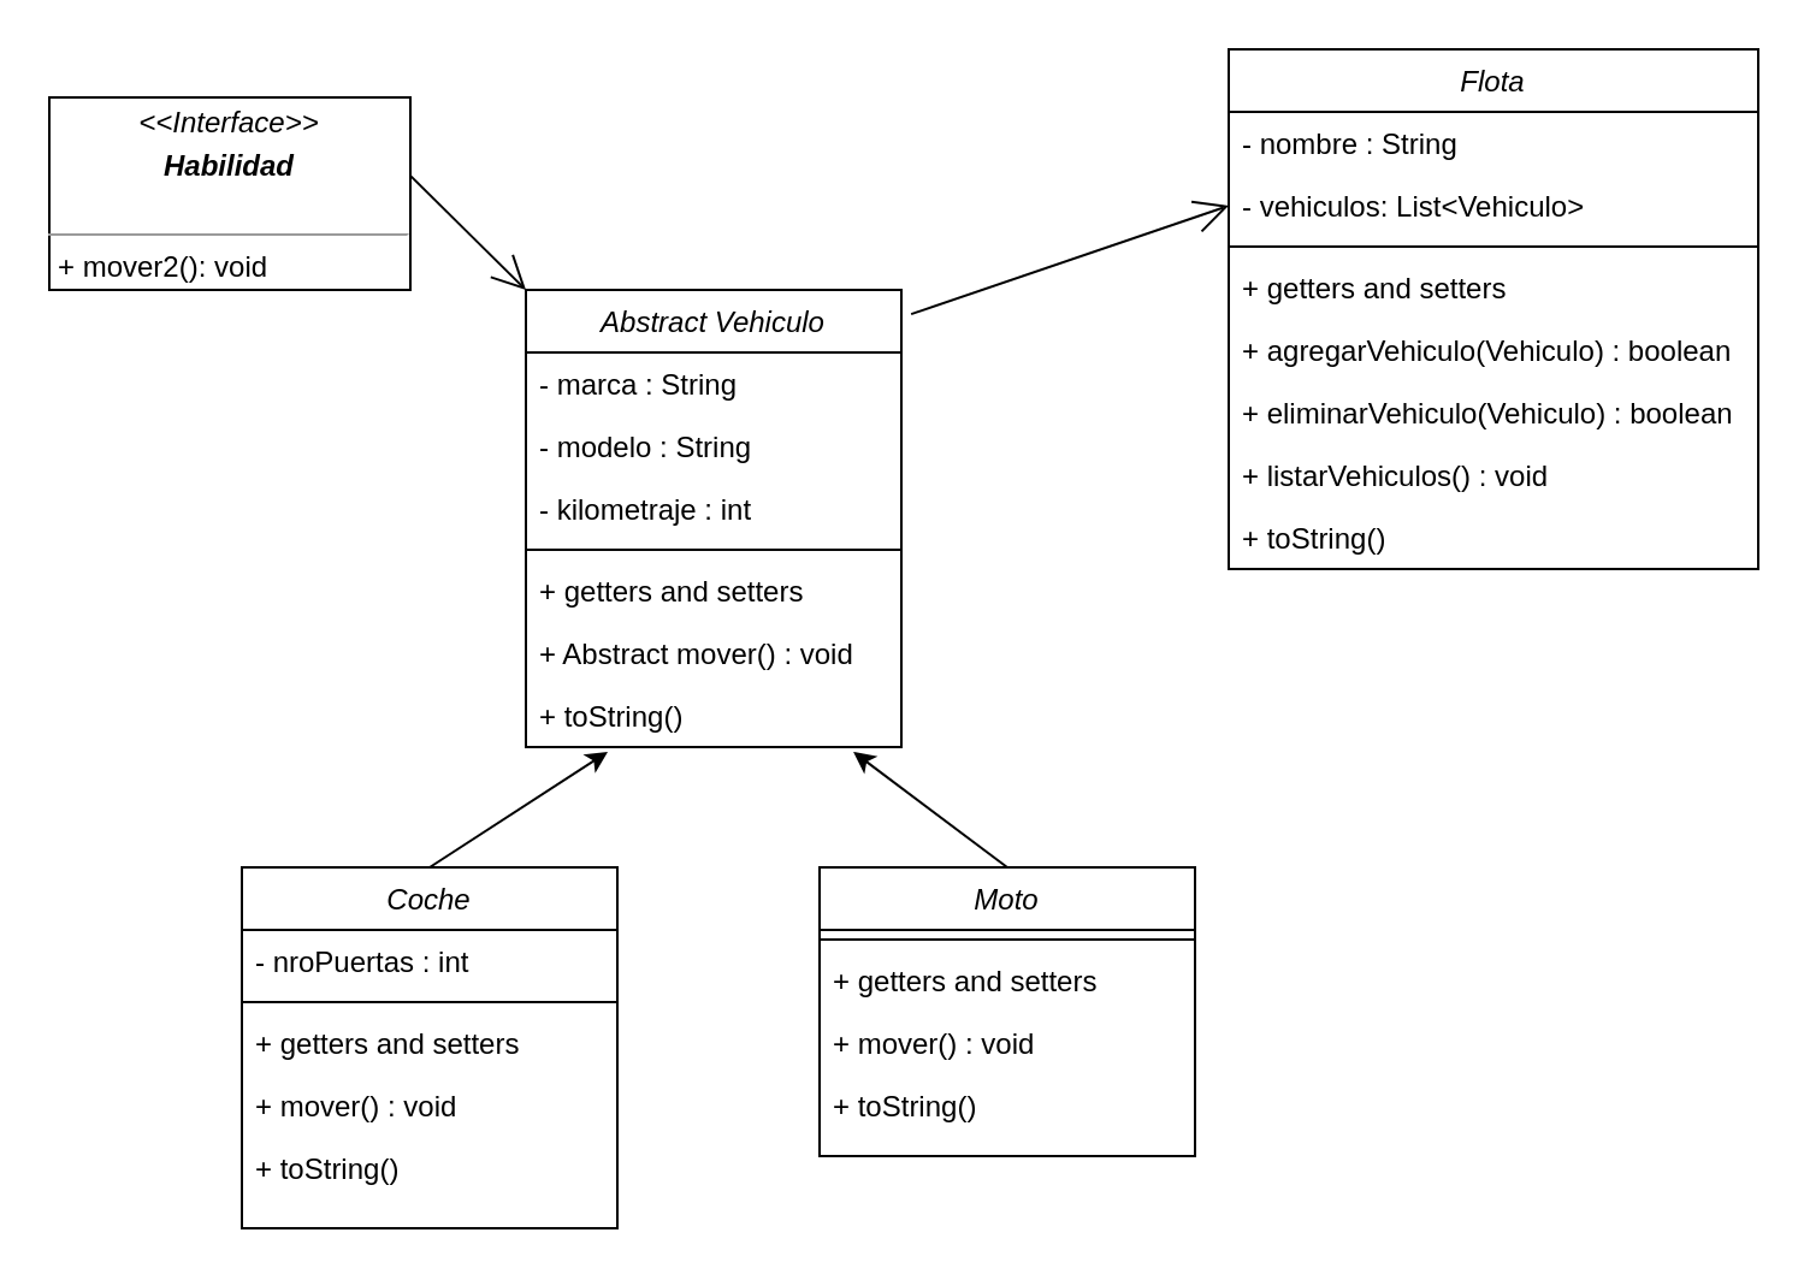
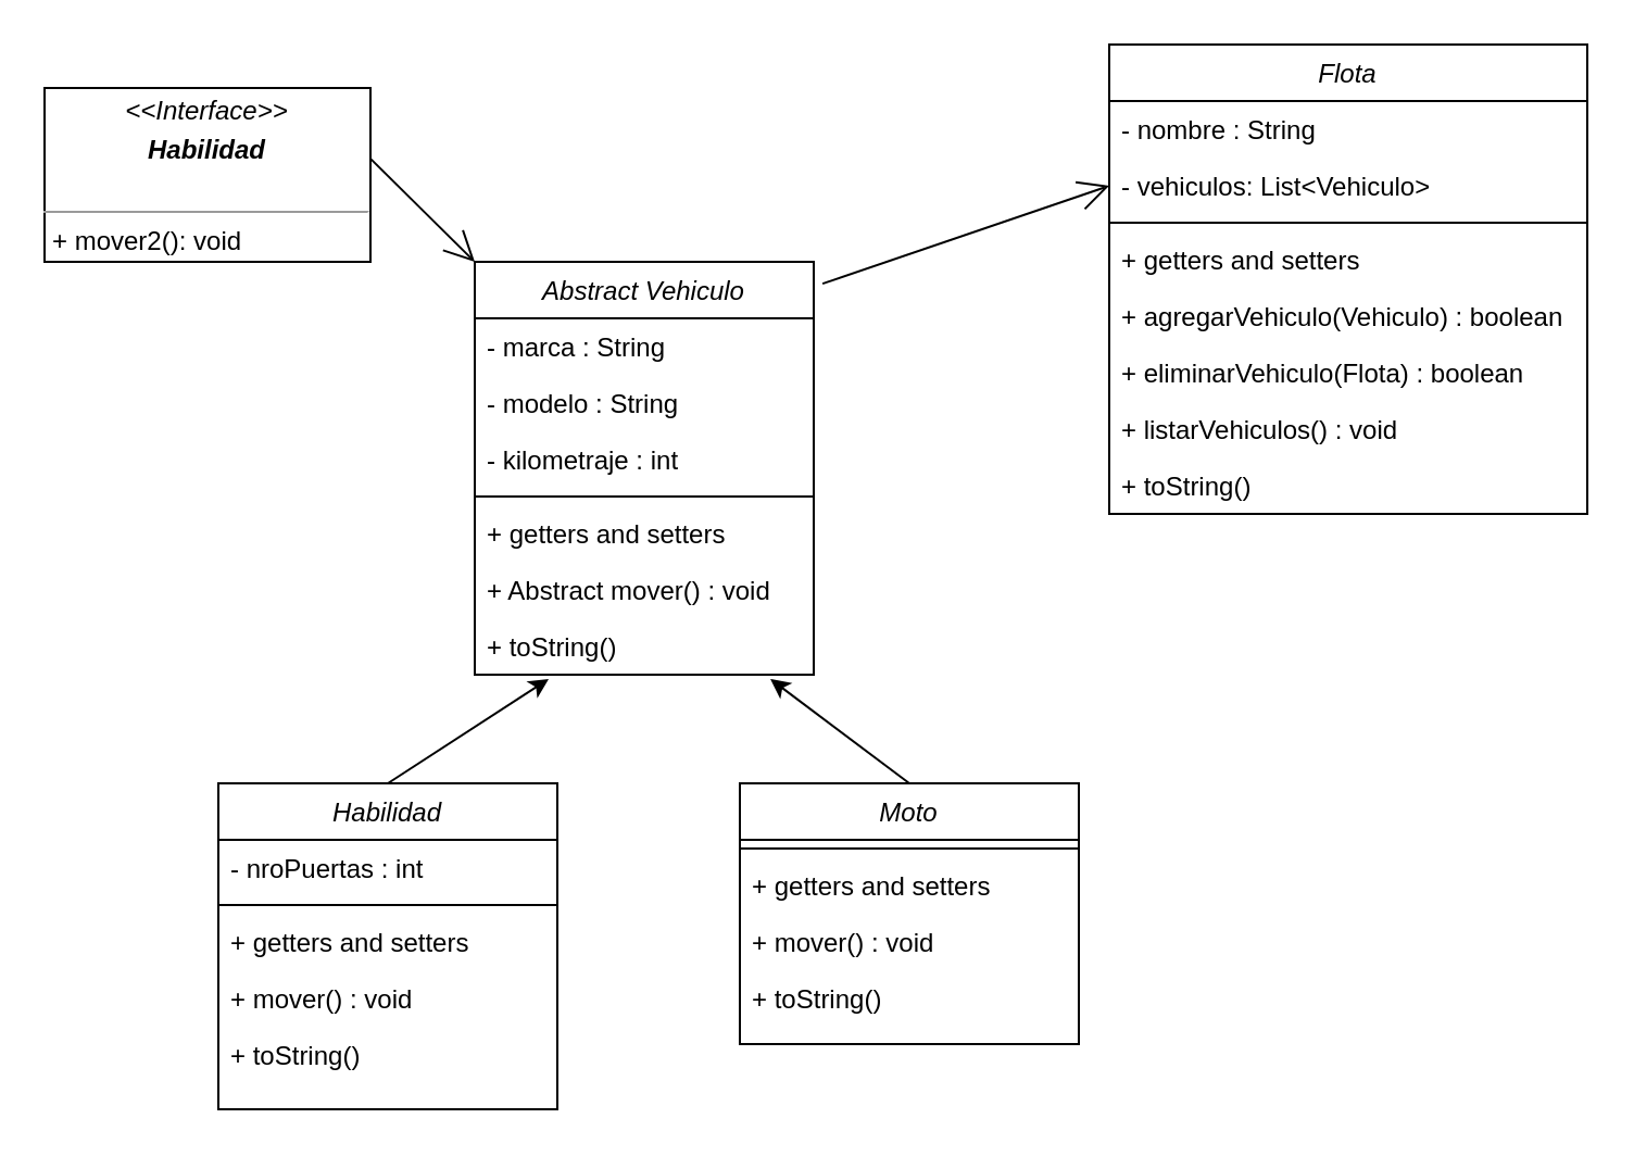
  <mxCell id="0" />
  <mxCell id="1" parent="0" />
  <mxCell id="2" value="Abstract Vehiculo" style="swimlane;fontStyle=2;align=center;verticalAlign=top;childLayout=stackLayout;horizontal=1;startSize=26;horizontalStack=0;resizeParent=1;resizeLast=0;collapsible=1;marginBottom=0;rounded=0;shadow=0;strokeWidth=1;" parent="1" vertex="1"><mxGeometry x="218" y="120" width="156" height="190" as="geometry"><mxRectangle x="230" y="140" width="160" height="26" as="alternateBounds" /></mxGeometry></mxCell>
  <mxCell id="3" value="- marca : String" style="text;align=left;verticalAlign=top;spacingLeft=4;spacingRight=4;overflow=hidden;rotatable=0;points=[[0,0.5],[1,0.5]];portConstraint=eastwest;" parent="2" vertex="1"><mxGeometry y="26" width="156" height="26" as="geometry" /></mxCell>
  <mxCell id="4" value="- modelo : String" style="text;align=left;verticalAlign=top;spacingLeft=4;spacingRight=4;overflow=hidden;rotatable=0;points=[[0,0.5],[1,0.5]];portConstraint=eastwest;rounded=0;shadow=0;html=0;" parent="2" vertex="1"><mxGeometry y="52" width="156" height="26" as="geometry" /></mxCell>
  <mxCell id="5" value="- kilometraje : int" style="text;align=left;verticalAlign=top;spacingLeft=4;spacingRight=4;overflow=hidden;rotatable=0;points=[[0,0.5],[1,0.5]];portConstraint=eastwest;rounded=0;shadow=0;html=0;" parent="2" vertex="1"><mxGeometry y="78" width="156" height="26" as="geometry" /></mxCell>
  <mxCell id="6" value="" style="line;html=1;strokeWidth=1;align=left;verticalAlign=middle;spacingTop=-1;spacingLeft=3;spacingRight=3;rotatable=0;labelPosition=right;points=[];portConstraint=eastwest;" parent="2" vertex="1"><mxGeometry y="104" width="156" height="8" as="geometry" /></mxCell>
  <mxCell id="7" value="+ getters and setters" style="text;align=left;verticalAlign=top;spacingLeft=4;spacingRight=4;overflow=hidden;rotatable=0;points=[[0,0.5],[1,0.5]];portConstraint=eastwest;" parent="2" vertex="1"><mxGeometry y="112" width="156" height="26" as="geometry" /></mxCell>
  <mxCell id="8" value="+ Abstract mover() : void" style="text;align=left;verticalAlign=top;spacingLeft=4;spacingRight=4;overflow=hidden;rotatable=0;points=[[0,0.5],[1,0.5]];portConstraint=eastwest;" parent="2" vertex="1"><mxGeometry y="138" width="156" height="26" as="geometry" /></mxCell>
  <mxCell id="9" value="+ toString()" style="text;align=left;verticalAlign=top;spacingLeft=4;spacingRight=4;overflow=hidden;rotatable=0;points=[[0,0.5],[1,0.5]];portConstraint=eastwest;" parent="2" vertex="1"><mxGeometry y="164" width="156" height="26" as="geometry" /></mxCell>
- <mxCell id="10" value="Coche" style="swimlane;fontStyle=2;align=center;verticalAlign=top;childLayout=stackLayout;horizontal=1;startSize=26;horizontalStack=0;resizeParent=1;resizeLast=0;collapsible=1;marginBottom=0;rounded=0;shadow=0;strokeWidth=1;" parent="1" vertex="1"><mxGeometry x="100" y="360" width="156" height="150" as="geometry"><mxRectangle x="230" y="140" width="160" height="26" as="alternateBounds" /></mxGeometry></mxCell>
+ <mxCell id="10" value="Habilidad" style="swimlane;fontStyle=2;align=center;verticalAlign=top;childLayout=stackLayout;horizontal=1;startSize=26;horizontalStack=0;resizeParent=1;resizeLast=0;collapsible=1;marginBottom=0;rounded=0;shadow=0;strokeWidth=1;" parent="1" vertex="1"><mxGeometry x="100" y="360" width="156" height="150" as="geometry"><mxRectangle x="230" y="140" width="160" height="26" as="alternateBounds" /></mxGeometry></mxCell>
  <mxCell id="11" value="- nroPuertas : int" style="text;align=left;verticalAlign=top;spacingLeft=4;spacingRight=4;overflow=hidden;rotatable=0;points=[[0,0.5],[1,0.5]];portConstraint=eastwest;" parent="10" vertex="1"><mxGeometry y="26" width="156" height="26" as="geometry" /></mxCell>
  <mxCell id="12" value="" style="line;html=1;strokeWidth=1;align=left;verticalAlign=middle;spacingTop=-1;spacingLeft=3;spacingRight=3;rotatable=0;labelPosition=right;points=[];portConstraint=eastwest;" parent="10" vertex="1"><mxGeometry y="52" width="156" height="8" as="geometry" /></mxCell>
  <mxCell id="13" value="+ getters and setters" style="text;align=left;verticalAlign=top;spacingLeft=4;spacingRight=4;overflow=hidden;rotatable=0;points=[[0,0.5],[1,0.5]];portConstraint=eastwest;" parent="10" vertex="1"><mxGeometry y="60" width="156" height="26" as="geometry" /></mxCell>
  <mxCell id="14" value="+ mover() : void" style="text;align=left;verticalAlign=top;spacingLeft=4;spacingRight=4;overflow=hidden;rotatable=0;points=[[0,0.5],[1,0.5]];portConstraint=eastwest;" parent="10" vertex="1"><mxGeometry y="86" width="156" height="26" as="geometry" /></mxCell>
  <mxCell id="15" value="+ toString()" style="text;align=left;verticalAlign=top;spacingLeft=4;spacingRight=4;overflow=hidden;rotatable=0;points=[[0,0.5],[1,0.5]];portConstraint=eastwest;" parent="10" vertex="1"><mxGeometry y="112" width="156" height="26" as="geometry" /></mxCell>
  <mxCell id="16" value="Moto" style="swimlane;fontStyle=2;align=center;verticalAlign=top;childLayout=stackLayout;horizontal=1;startSize=26;horizontalStack=0;resizeParent=1;resizeLast=0;collapsible=1;marginBottom=0;rounded=0;shadow=0;strokeWidth=1;" parent="1" vertex="1"><mxGeometry x="340" y="360" width="156" height="120" as="geometry"><mxRectangle x="230" y="140" width="160" height="26" as="alternateBounds" /></mxGeometry></mxCell>
  <mxCell id="17" value="" style="line;html=1;strokeWidth=1;align=left;verticalAlign=middle;spacingTop=-1;spacingLeft=3;spacingRight=3;rotatable=0;labelPosition=right;points=[];portConstraint=eastwest;" parent="16" vertex="1"><mxGeometry y="26" width="156" height="8" as="geometry" /></mxCell>
  <mxCell id="18" value="+ getters and setters" style="text;align=left;verticalAlign=top;spacingLeft=4;spacingRight=4;overflow=hidden;rotatable=0;points=[[0,0.5],[1,0.5]];portConstraint=eastwest;" parent="16" vertex="1"><mxGeometry y="34" width="156" height="26" as="geometry" /></mxCell>
  <mxCell id="19" value="+ mover() : void" style="text;align=left;verticalAlign=top;spacingLeft=4;spacingRight=4;overflow=hidden;rotatable=0;points=[[0,0.5],[1,0.5]];portConstraint=eastwest;" parent="16" vertex="1"><mxGeometry y="60" width="156" height="26" as="geometry" /></mxCell>
  <mxCell id="20" value="+ toString()" style="text;align=left;verticalAlign=top;spacingLeft=4;spacingRight=4;overflow=hidden;rotatable=0;points=[[0,0.5],[1,0.5]];portConstraint=eastwest;" parent="16" vertex="1"><mxGeometry y="86" width="156" height="26" as="geometry" /></mxCell>
  <mxCell id="21" value="" style="endArrow=classic;html=1;rounded=0;exitX=0.5;exitY=0;exitDx=0;exitDy=0;entryX=0.218;entryY=1.077;entryDx=0;entryDy=0;entryPerimeter=0;" parent="1" source="10" target="9" edge="1"><mxGeometry width="50" height="50" relative="1" as="geometry"><mxPoint x="350" y="270" as="sourcePoint" /><mxPoint x="400" y="220" as="targetPoint" /></mxGeometry></mxCell>
  <mxCell id="22" value="" style="endArrow=classic;html=1;rounded=0;exitX=0.5;exitY=0;exitDx=0;exitDy=0;entryX=0.872;entryY=1.077;entryDx=0;entryDy=0;entryPerimeter=0;" parent="1" source="16" target="9" edge="1"><mxGeometry width="50" height="50" relative="1" as="geometry"><mxPoint x="350" y="270" as="sourcePoint" /><mxPoint x="400" y="220" as="targetPoint" /></mxGeometry></mxCell>
  <mxCell id="23" value="Flota" style="swimlane;fontStyle=2;align=center;verticalAlign=top;childLayout=stackLayout;horizontal=1;startSize=26;horizontalStack=0;resizeParent=1;resizeLast=0;collapsible=1;marginBottom=0;rounded=0;shadow=0;strokeWidth=1;" parent="1" vertex="1"><mxGeometry x="510" y="20" width="220" height="216" as="geometry"><mxRectangle x="230" y="140" width="160" height="26" as="alternateBounds" /></mxGeometry></mxCell>
  <mxCell id="24" value="- nombre : String" style="text;strokeColor=none;fillColor=none;align=left;verticalAlign=top;spacingLeft=4;spacingRight=4;overflow=hidden;rotatable=0;points=[[0,0.5],[1,0.5]];portConstraint=eastwest;whiteSpace=wrap;html=1;" vertex="1" parent="23"><mxGeometry y="26" width="220" height="26" as="geometry" /></mxCell>
  <mxCell id="25" value="- vehiculos: List&amp;lt;Vehiculo&amp;gt;" style="text;strokeColor=none;fillColor=none;align=left;verticalAlign=top;spacingLeft=4;spacingRight=4;overflow=hidden;rotatable=0;points=[[0,0.5],[1,0.5]];portConstraint=eastwest;whiteSpace=wrap;html=1;" parent="23" vertex="1"><mxGeometry y="52" width="220" height="26" as="geometry" /></mxCell>
  <mxCell id="26" value="" style="line;html=1;strokeWidth=1;align=left;verticalAlign=middle;spacingTop=-1;spacingLeft=3;spacingRight=3;rotatable=0;labelPosition=right;points=[];portConstraint=eastwest;" parent="23" vertex="1"><mxGeometry y="78" width="220" height="8" as="geometry" /></mxCell>
  <mxCell id="27" value="+ getters and setters" style="text;align=left;verticalAlign=top;spacingLeft=4;spacingRight=4;overflow=hidden;rotatable=0;points=[[0,0.5],[1,0.5]];portConstraint=eastwest;" parent="23" vertex="1"><mxGeometry y="86" width="220" height="26" as="geometry" /></mxCell>
  <mxCell id="28" value="+ agregarVehiculo(Vehiculo) : boolean" style="text;strokeColor=none;fillColor=none;align=left;verticalAlign=top;spacingLeft=4;spacingRight=4;overflow=hidden;rotatable=0;points=[[0,0.5],[1,0.5]];portConstraint=eastwest;whiteSpace=wrap;html=1;" vertex="1" parent="23"><mxGeometry y="112" width="220" height="26" as="geometry" /></mxCell>
- <mxCell id="29" value="+ eliminarVehiculo(Vehiculo) : boolean" style="text;strokeColor=none;fillColor=none;align=left;verticalAlign=top;spacingLeft=4;spacingRight=4;overflow=hidden;rotatable=0;points=[[0,0.5],[1,0.5]];portConstraint=eastwest;whiteSpace=wrap;html=1;" vertex="1" parent="23"><mxGeometry y="138" width="220" height="26" as="geometry" /></mxCell>
+ <mxCell id="29" value="+ eliminarVehiculo(Flota) : boolean" style="text;strokeColor=none;fillColor=none;align=left;verticalAlign=top;spacingLeft=4;spacingRight=4;overflow=hidden;rotatable=0;points=[[0,0.5],[1,0.5]];portConstraint=eastwest;whiteSpace=wrap;html=1;" vertex="1" parent="23"><mxGeometry y="138" width="220" height="26" as="geometry" /></mxCell>
  <mxCell id="30" value="+ listarVehiculos() : void" style="text;strokeColor=none;fillColor=none;align=left;verticalAlign=top;spacingLeft=4;spacingRight=4;overflow=hidden;rotatable=0;points=[[0,0.5],[1,0.5]];portConstraint=eastwest;whiteSpace=wrap;html=1;" parent="23" vertex="1"><mxGeometry y="164" width="220" height="26" as="geometry" /></mxCell>
  <mxCell id="31" value="+ toString()" style="text;align=left;verticalAlign=top;spacingLeft=4;spacingRight=4;overflow=hidden;rotatable=0;points=[[0,0.5],[1,0.5]];portConstraint=eastwest;" parent="23" vertex="1"><mxGeometry y="190" width="220" height="26" as="geometry" /></mxCell>
  <mxCell id="32" value="&lt;p style=&quot;margin:0px;margin-top:4px;text-align:center;&quot;&gt;&lt;i&gt;&amp;lt;&amp;lt;Interface&amp;gt;&amp;gt;&lt;/i&gt;&lt;br&gt;&lt;/p&gt;&lt;p style=&quot;margin:0px;margin-top:4px;text-align:center;&quot;&gt;&lt;i&gt;&lt;b&gt;Habilidad&lt;/b&gt;&lt;/i&gt;&lt;/p&gt;&lt;br&gt;&lt;hr size=&quot;1&quot;&gt;&lt;p style=&quot;margin:0px;margin-left:4px;&quot;&gt;+ mover2(): void&lt;br&gt;&lt;/p&gt;" style="verticalAlign=top;align=left;overflow=fill;html=1;whiteSpace=wrap;" parent="1" vertex="1"><mxGeometry x="20" y="40" width="150" height="80" as="geometry" /></mxCell>
  <mxCell id="33" value="" style="endArrow=open;endFill=1;endSize=12;html=1;rounded=0;exitX=1.002;exitY=0.41;exitDx=0;exitDy=0;exitPerimeter=0;entryX=0;entryY=0;entryDx=0;entryDy=0;" parent="1" source="32" target="2" edge="1"><mxGeometry width="160" relative="1" as="geometry"><mxPoint x="210" y="250" as="sourcePoint" /><mxPoint x="370" y="250" as="targetPoint" /></mxGeometry></mxCell>
  <mxCell id="34" value="" style="endArrow=open;endFill=1;endSize=12;html=1;rounded=0;entryX=0;entryY=0.5;entryDx=0;entryDy=0;exitX=1.026;exitY=0.053;exitDx=0;exitDy=0;exitPerimeter=0;" parent="1" source="2" target="25" edge="1"><mxGeometry width="160" relative="1" as="geometry"><mxPoint x="210" y="250" as="sourcePoint" /><mxPoint x="370" y="250" as="targetPoint" /></mxGeometry></mxCell>
